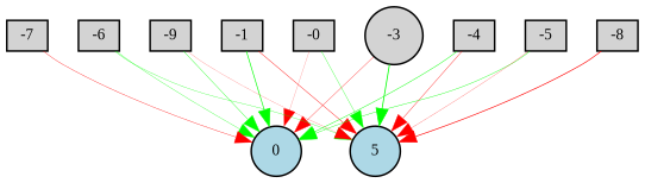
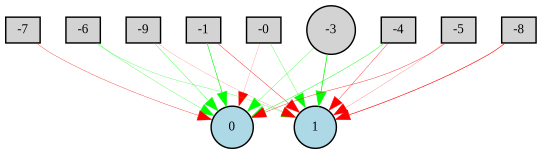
  digraph {
    fontname="Liberation Serif"
    node [fillcolor=lightgray fontname="Liberation Serif" fontsize=9 shape=box style=filled]
    edge [color=green fontname="Liberation Serif" style=solid]
    -1 [height=0.2 width=0.2]
    0 [fillcolor=lightblue height=0.2 shape=circle width=0.2]
-   1 [fillcolor=lightblue height=0.2 shape=circle width=0.2 label=5]
+   1 [fillcolor=lightblue height=0.2 shape=circle width=0.2]
    n4 [height=0.2 label=-0 width=0.2]
    -3 [height=0.2 shape=circle width=0.2]
    -4 [height=0.2 width=0.2]
    -5 [height=0.2 width=0.2]
    -6 [height=0.2 width=0.2]
    -7 [height=0.2 width=0.2]
    -8 [height=0.2 width=0.2]
    -9 [height=0.2 width=0.2]
    -1 -> 0 [penwidth=0.43232129231111827]
    -1 -> 1 [color=red penwidth=0.27127961111568244]
    n4 -> 0 [color=red penwidth=0.10221787603694947]
    n4 -> 1 [penwidth=0.20791105215470823]
-   -3 -> 0 [color=red penwidth=0.2045209166200811]
+   -3 -> 0 [penwidth=0.2045209166200811]
    -3 -> 1 [penwidth=0.535770061311506]
    -4 -> 0 [penwidth=0.29668779279895197]
    -4 -> 1 [color=red penwidth=0.23701143233326516]
-   -5 -> 0 [penwidth=0.253256973305288]
+   -5 -> 0 [color=red penwidth=0.253256973305288]
    -5 -> 1 [color=red penwidth=0.13826678029985373]
    -6 -> 0 [penwidth=0.19208397438640987]
    -6 -> 1 [penwidth=0.18437646740635794]
    -7 -> 0 [color=red penwidth=0.22567326391857856]
    -8 -> 1 [color=red penwidth=0.42750429162096915]
    -9 -> 0 [penwidth=0.23525313699934525]
    -9 -> 1 [color=red penwidth=0.10630297752870976]
  }
